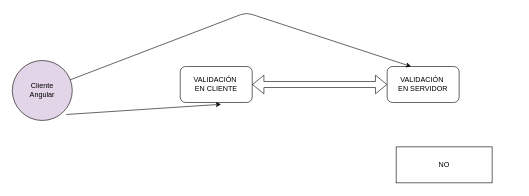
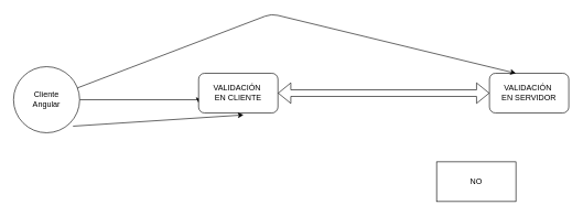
  <mxCell id="0" />
  <mxCell id="1" parent="0" />
- <mxCell id="3" value="Cliente&lt;br&gt;Angular" style="ellipse;whiteSpace=wrap;html=1;aspect=fixed;fillColor=#e1d5e7;" parent="1" vertex="1"><mxGeometry x="20" y="100" width="100" height="100" as="geometry" /></mxCell>
+ <mxCell id="2" style="edgeStyle=orthogonalEdgeStyle;rounded=0;orthogonalLoop=1;jettySize=auto;html=1;entryX=0;entryY=0.75;entryDx=0;entryDy=0;" parent="1" source="3" target="4" edge="1"><mxGeometry relative="1" as="geometry"><mxPoint x="820" y="130" as="targetPoint" /><Array as="points"><mxPoint x="300" y="150" /></Array></mxGeometry></mxCell>
+ <mxCell id="3" value="Cliente&lt;br&gt;Angular" style="ellipse;whiteSpace=wrap;html=1;aspect=fixed;" parent="1" vertex="1"><mxGeometry x="20" y="100" width="100" height="100" as="geometry" /></mxCell>
  <mxCell id="4" value="VALIDACIÓN&amp;nbsp;&lt;br&gt;EN CLIENTE" style="rounded=1;whiteSpace=wrap;html=1;" parent="1" vertex="1"><mxGeometry x="300" y="110" width="120" height="60" as="geometry" /></mxCell>
  <mxCell id="5" value="" style="shape=flexArrow;endArrow=classic;startArrow=classic;html=1;entryX=0;entryY=0.5;entryDx=0;entryDy=0;exitX=1;exitY=0.5;exitDx=0;exitDy=0;" parent="1" source="4" target="6" edge="1"><mxGeometry width="100" height="100" relative="1" as="geometry"><mxPoint x="490" y="270" as="sourcePoint" /><mxPoint x="590" y="170" as="targetPoint" /></mxGeometry></mxCell>
- <mxCell id="6" value="VALIDACIÓN&amp;nbsp;&lt;br&gt;EN SERVIDOR" style="rounded=1;whiteSpace=wrap;html=1;" parent="1" vertex="1"><mxGeometry x="645" y="110" width="120" height="60" as="geometry" /></mxCell>
- <mxCell id="7" value="NO" style="rounded=0;whiteSpace=wrap;html=1;" parent="1" vertex="1"><mxGeometry x="660" y="244" width="160" height="60" as="geometry" /></mxCell>
+ <mxCell id="6" value="VALIDACIÓN&amp;nbsp;&lt;br&gt;EN SERVIDOR" style="rounded=1;whiteSpace=wrap;html=1;" parent="1" vertex="1"><mxGeometry x="740" y="110" width="120" height="60" as="geometry" /></mxCell>
+ <mxCell id="7" value="NO" style="rounded=0;whiteSpace=wrap;html=1;" parent="1" vertex="1"><mxGeometry x="660" y="244" width="120" height="60" as="geometry" /></mxCell>
  <mxCell id="8" value="" style="endArrow=classic;html=1;entryX=0.333;entryY=0;entryDx=0;entryDy=0;entryPerimeter=0;" edge="1" parent="1" source="3" target="6"><mxGeometry width="50" height="50" relative="1" as="geometry"><mxPoint x="520" y="270" as="sourcePoint" /><mxPoint x="570" y="220" as="targetPoint" /><Array as="points"><mxPoint x="410" y="20" /></Array></mxGeometry></mxCell>
  <mxCell id="9" value="" style="endArrow=classic;html=1;entryX=0.567;entryY=1.05;entryDx=0;entryDy=0;entryPerimeter=0;" edge="1" parent="1" target="4"><mxGeometry width="50" height="50" relative="1" as="geometry"><mxPoint x="110" y="190" as="sourcePoint" /><mxPoint x="570" y="220" as="targetPoint" /></mxGeometry></mxCell>
